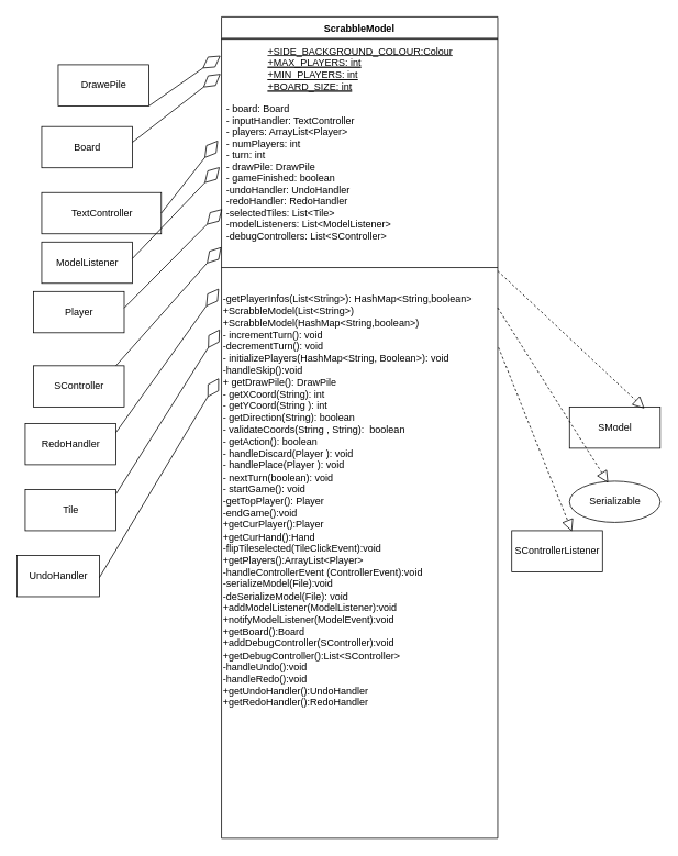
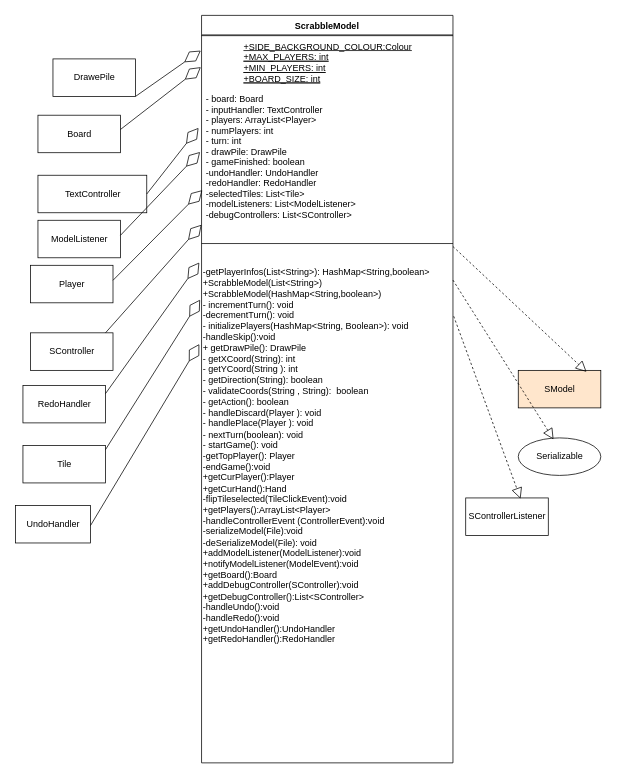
  <mxCell id="0" />
  <mxCell id="1" parent="0" />
  <mxCell id="2" value="ScrabbleModel" style="swimlane;fontStyle=1;align=center;verticalAlign=top;childLayout=stackLayout;horizontal=1;startSize=26;horizontalStack=0;resizeParent=1;resizeParentMax=0;resizeLast=0;collapsible=1;marginBottom=0;fillColor=none;" parent="1" vertex="1"><mxGeometry x="268" y="20" width="335" height="996" as="geometry" /></mxCell>
  <mxCell id="3" value="" style="line;strokeWidth=1;fillColor=none;align=left;verticalAlign=middle;spacingTop=-1;spacingLeft=3;spacingRight=3;rotatable=0;labelPosition=right;points=[];portConstraint=eastwest;" parent="2" vertex="1"><mxGeometry y="26" width="335" height="2" as="geometry" /></mxCell>
  <mxCell id="4" value="&lt;u&gt;+SIDE_BACKGROUND_COLOUR:Colour&lt;br&gt;&lt;div style=&quot;text-align: left;&quot;&gt;&lt;u style=&quot;background-color: initial;&quot;&gt;+MAX_PLAYERS: int&lt;/u&gt;&lt;/div&gt;&lt;div style=&quot;text-align: left;&quot;&gt;&lt;u style=&quot;background-color: initial;&quot;&gt;+MIN_PLAYERS: int&lt;/u&gt;&lt;/div&gt;&lt;div style=&quot;text-align: left;&quot;&gt;&lt;u style=&quot;background-color: initial;&quot;&gt;+BOARD_SIZE: int&lt;/u&gt;&lt;/div&gt;&lt;/u&gt;" style="text;html=1;align=center;verticalAlign=middle;resizable=0;points=[];autosize=1;strokeColor=none;fillColor=none;" vertex="1" parent="2"><mxGeometry y="28" width="335" height="70" as="geometry" /></mxCell>
  <mxCell id="5" value="- board: Board&#10;- inputHandler: TextController&#10;- players: ArrayList&lt;Player&gt;&#10;- numPlayers: int&#10;- turn: int&#10;- drawPile: DrawPile&#10;- gameFinished: boolean&#10;-undoHandler: UndoHandler&#10;-redoHandler: RedoHandler&#10;-selectedTiles: List&lt;Tile&gt;&#10;-modelListeners: List&lt;ModelListener&gt;&#10;-debugControllers: List&lt;SController&gt;" style="text;strokeColor=none;fillColor=none;align=left;verticalAlign=top;spacingLeft=4;spacingRight=4;overflow=hidden;rotatable=0;points=[[0,0.5],[1,0.5]];portConstraint=eastwest;" parent="2" vertex="1"><mxGeometry y="98" width="335" height="202" as="geometry" /></mxCell>
  <mxCell id="6" value="" style="line;strokeWidth=1;fillColor=none;align=left;verticalAlign=middle;spacingTop=-1;spacingLeft=3;spacingRight=3;rotatable=0;labelPosition=right;points=[];portConstraint=eastwest;" parent="2" vertex="1"><mxGeometry y="300" width="335" height="8" as="geometry" /></mxCell>
  <mxCell id="7" value="&lt;span&gt;&lt;br&gt;&lt;br&gt;-getPlayerInfos(List&amp;lt;String&amp;gt;): HashMap&amp;lt;String,boolean&amp;gt;&lt;br&gt;+ScrabbleModel(List&amp;lt;String&amp;gt;)&lt;br&gt;+ScrabbleModel(HashMap&amp;lt;String,boolean&amp;gt;)&lt;br&gt;- incrementTurn(): void&lt;br&gt;&lt;/span&gt;-decrementTurn(): void&lt;br style=&quot;padding: 0px ; margin: 0px&quot;&gt;&lt;span&gt;- initializePlayers(HashMap&amp;lt;String, Boolean&amp;gt;): void&lt;br&gt;&lt;/span&gt;-handleSkip():void&lt;br style=&quot;padding: 0px ; margin: 0px&quot;&gt;&lt;span&gt;+ getDrawPile(): DrawPile&lt;/span&gt;&lt;br style=&quot;padding: 0px ; margin: 0px&quot;&gt;&lt;span&gt;- getXCoord(String): int&lt;/span&gt;&lt;br style=&quot;padding: 0px ; margin: 0px&quot;&gt;&lt;span&gt;- getYCoord(String ): int&lt;/span&gt;&lt;br style=&quot;padding: 0px ; margin: 0px&quot;&gt;&lt;span&gt;- getDirection(String): boolean&lt;/span&gt;&lt;br style=&quot;padding: 0px ; margin: 0px&quot;&gt;&lt;span&gt;- validateCoords(&lt;/span&gt;String&amp;nbsp;&lt;span&gt;,&amp;nbsp;&lt;/span&gt;String&lt;span&gt;):&amp;nbsp; boolean&lt;br&gt;- getAction(): boolean&lt;br&gt;- handleDiscard(Player ): void&lt;br&gt;- handlePlace(Player ): void&lt;br&gt;- nextTurn(boolean): void&lt;br&gt;- startGame(): void&lt;br&gt;-getTopPlayer(): Player&lt;br&gt;-endGame():void&lt;br&gt;+getCurPlayer():Player&lt;br&gt;+getCurHand():Hand&lt;br&gt;-flipTileselected(TileClickEvent):void&lt;br&gt;+getPlayers():ArrayList&amp;lt;Player&amp;gt;&lt;br&gt;-handleControllerEvent (ControllerEvent):void&lt;br&gt;-serializeModel(File):void&lt;br&gt;-deSerializeModel(File): void&lt;br&gt;+addModelListener(ModelListener):void&lt;br&gt;+notifyModelListener(ModelEvent):void&lt;br&gt;+getBoard():Board&lt;br&gt;+addDebugController(SController):void&lt;br&gt;+getDebugController():List&amp;lt;SController&amp;gt;&lt;br&gt;-handleUndo():void&lt;br&gt;-handleRedo():void&lt;br&gt;+getUndoHandler():UndoHandler&lt;br&gt;+getRedoHandler():RedoHandler&lt;br&gt;&lt;br&gt;&lt;br&gt;&lt;br&gt;&lt;br&gt;&lt;br&gt;&lt;br&gt;&lt;br&gt;&lt;br&gt;&lt;br&gt;&lt;br&gt;&lt;br&gt;&lt;/span&gt;" style="text;html=1;strokeColor=none;fillColor=none;align=left;verticalAlign=middle;whiteSpace=wrap;rounded=0;" parent="2" vertex="1"><mxGeometry y="308" width="335" height="688" as="geometry" /></mxCell>
  <mxCell id="8" value="Serializable" style="ellipse;html=1;" vertex="1" parent="1"><mxGeometry x="690" y="583" width="110" height="50" as="geometry" /></mxCell>
- <mxCell id="9" value="SControllerListener" style="html=1;" vertex="1" parent="1"><mxGeometry x="620" y="643" width="110" height="50" as="geometry" /></mxCell>
- <mxCell id="10" value="SModel" style="html=1;" vertex="1" parent="1"><mxGeometry x="690" y="493" width="110" height="50" as="geometry" /></mxCell>
+ <mxCell id="9" value="SControllerListener" style="html=1;" vertex="1" parent="1"><mxGeometry x="620" y="663" width="110" height="50" as="geometry" /></mxCell>
+ <mxCell id="10" value="SModel" style="html=1;fillColor=#ffe6cc;" vertex="1" parent="1"><mxGeometry x="690" y="493" width="110" height="50" as="geometry" /></mxCell>
  <mxCell id="11" value="" style="endArrow=block;dashed=1;endFill=0;endSize=12;html=1;rounded=0;exitX=1.003;exitY=0.135;exitDx=0;exitDy=0;exitPerimeter=0;entryX=0.664;entryY=0.02;entryDx=0;entryDy=0;entryPerimeter=0;" edge="1" parent="1" source="7" target="9"><mxGeometry width="160" relative="1" as="geometry"><mxPoint x="350" y="883" as="sourcePoint" /><mxPoint x="470" y="973" as="targetPoint" /></mxGeometry></mxCell>
  <mxCell id="12" value="" style="endArrow=block;dashed=1;endFill=0;endSize=12;html=1;rounded=0;entryX=0.427;entryY=0.04;entryDx=0;entryDy=0;entryPerimeter=0;exitX=1;exitY=0.065;exitDx=0;exitDy=0;exitPerimeter=0;" edge="1" parent="1" source="7" target="8"><mxGeometry width="160" relative="1" as="geometry"><mxPoint x="670" y="723" as="sourcePoint" /><mxPoint x="453.04" y="1014" as="targetPoint" /></mxGeometry></mxCell>
  <mxCell id="13" value="" style="endArrow=block;dashed=1;endFill=0;endSize=12;html=1;rounded=0;exitX=1;exitY=0;exitDx=0;exitDy=0;entryX=0.827;entryY=0.04;entryDx=0;entryDy=0;entryPerimeter=0;" edge="1" parent="1" source="7" target="10"><mxGeometry width="160" relative="1" as="geometry"><mxPoint x="489.94" y="908" as="sourcePoint" /><mxPoint x="330" y="963" as="targetPoint" /></mxGeometry></mxCell>
  <mxCell id="14" value="Tile" style="html=1;fillColor=none;" vertex="1" parent="1"><mxGeometry x="30" y="593" width="110" height="50" as="geometry" /></mxCell>
  <mxCell id="15" value="UndoHandler" style="html=1;fillColor=none;" vertex="1" parent="1"><mxGeometry x="20" y="673" width="100" height="50" as="geometry" /></mxCell>
  <mxCell id="16" value="RedoHandler" style="html=1;fillColor=none;" vertex="1" parent="1"><mxGeometry x="30" y="513" width="110" height="50" as="geometry" /></mxCell>
  <mxCell id="17" value="ModelListener" style="html=1;fillColor=none;" vertex="1" parent="1"><mxGeometry x="50" y="293" width="110" height="50" as="geometry" /></mxCell>
  <mxCell id="18" value="SController" style="html=1;fillColor=none;" vertex="1" parent="1"><mxGeometry x="40" y="443" width="110" height="50" as="geometry" /></mxCell>
  <mxCell id="19" value="Player" style="html=1;fillColor=none;" vertex="1" parent="1"><mxGeometry x="40" y="353" width="110" height="50" as="geometry" /></mxCell>
  <mxCell id="20" value="TextController" style="html=1;fillColor=none;" vertex="1" parent="1"><mxGeometry x="50" y="233" width="145" height="50" as="geometry" /></mxCell>
  <mxCell id="21" value="DrawePile" style="html=1;fillColor=none;" vertex="1" parent="1"><mxGeometry x="70" y="78" width="110" height="50" as="geometry" /></mxCell>
  <mxCell id="22" value="Board" style="html=1;fillColor=none;" vertex="1" parent="1"><mxGeometry x="50" y="153" width="110" height="50" as="geometry" /></mxCell>
  <mxCell id="23" value="" style="endArrow=diamondThin;endFill=0;endSize=24;html=1;rounded=0;exitX=1;exitY=0.5;exitDx=0;exitDy=0;entryX=-0.012;entryY=0.257;entryDx=0;entryDy=0;entryPerimeter=0;" edge="1" parent="1" source="20" target="5"><mxGeometry width="160" relative="1" as="geometry"><mxPoint x="160" y="263" as="sourcePoint" /><mxPoint x="250" y="223" as="targetPoint" /></mxGeometry></mxCell>
  <mxCell id="24" value="" style="endArrow=diamondThin;endFill=0;endSize=24;html=1;rounded=0;entryX=-0.006;entryY=0.416;entryDx=0;entryDy=0;entryPerimeter=0;" edge="1" parent="1" target="5"><mxGeometry width="160" relative="1" as="geometry"><mxPoint x="160" y="313" as="sourcePoint" /><mxPoint x="240" y="283" as="targetPoint" /></mxGeometry></mxCell>
  <mxCell id="25" value="" style="endArrow=diamondThin;endFill=0;endSize=24;html=1;rounded=0;entryX=0.003;entryY=0.668;entryDx=0;entryDy=0;entryPerimeter=0;" edge="1" parent="1" target="5"><mxGeometry width="160" relative="1" as="geometry"><mxPoint x="150" y="373" as="sourcePoint" /><mxPoint x="230" y="343" as="targetPoint" /></mxGeometry></mxCell>
  <mxCell id="26" value="" style="endArrow=diamondThin;endFill=0;endSize=24;html=1;rounded=0;entryX=0;entryY=0.896;entryDx=0;entryDy=0;entryPerimeter=0;" edge="1" parent="1" target="5"><mxGeometry width="160" relative="1" as="geometry"><mxPoint x="140" y="443" as="sourcePoint" /><mxPoint x="226.985" y="409.976" as="targetPoint" /></mxGeometry></mxCell>
  <mxCell id="27" value="" style="endArrow=diamondThin;endFill=0;endSize=24;html=1;rounded=0;entryX=-0.009;entryY=0.031;entryDx=0;entryDy=0;entryPerimeter=0;" edge="1" parent="1" target="7"><mxGeometry width="160" relative="1" as="geometry"><mxPoint x="140" y="524.01" as="sourcePoint" /><mxPoint x="240" y="463.002" as="targetPoint" /></mxGeometry></mxCell>
  <mxCell id="28" value="" style="endArrow=diamondThin;endFill=0;endSize=24;html=1;rounded=0;entryX=-0.006;entryY=0.103;entryDx=0;entryDy=0;entryPerimeter=0;" edge="1" parent="1" target="7"><mxGeometry width="160" relative="1" as="geometry"><mxPoint x="140" y="598.68" as="sourcePoint" /><mxPoint x="236.985" y="506.998" as="targetPoint" /></mxGeometry></mxCell>
  <mxCell id="29" value="" style="endArrow=diamondThin;endFill=0;endSize=24;html=1;rounded=0;entryX=-0.009;entryY=0.189;entryDx=0;entryDy=0;entryPerimeter=0;" edge="1" parent="1" target="7"><mxGeometry width="160" relative="1" as="geometry"><mxPoint x="120" y="699.82" as="sourcePoint" /><mxPoint x="217.99" y="583.004" as="targetPoint" /></mxGeometry></mxCell>
  <mxCell id="30" value="" style="endArrow=diamondThin;endFill=0;endSize=24;html=1;rounded=0;entryX=-0.003;entryY=0.586;entryDx=0;entryDy=0;entryPerimeter=0;" edge="1" parent="1" target="4"><mxGeometry width="160" relative="1" as="geometry"><mxPoint x="160" y="172" as="sourcePoint" /><mxPoint x="276.985" y="13.002" as="targetPoint" /></mxGeometry></mxCell>
  <mxCell id="31" value="" style="endArrow=diamondThin;endFill=0;endSize=24;html=1;rounded=0;entryX=-0.003;entryY=0.271;entryDx=0;entryDy=0;entryPerimeter=0;exitX=1;exitY=1;exitDx=0;exitDy=0;" edge="1" parent="1" source="21" target="4"><mxGeometry width="160" relative="1" as="geometry"><mxPoint x="161.01" y="143" as="sourcePoint" /><mxPoint x="240.005" y="143.02" as="targetPoint" /></mxGeometry></mxCell>
